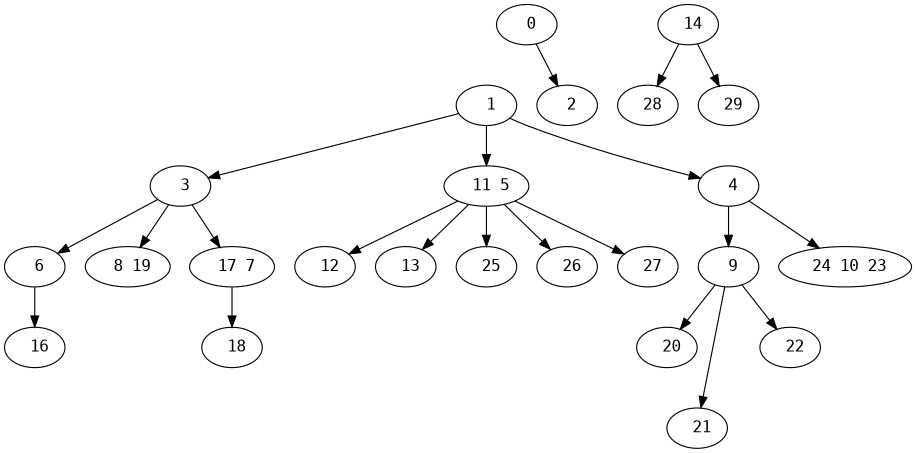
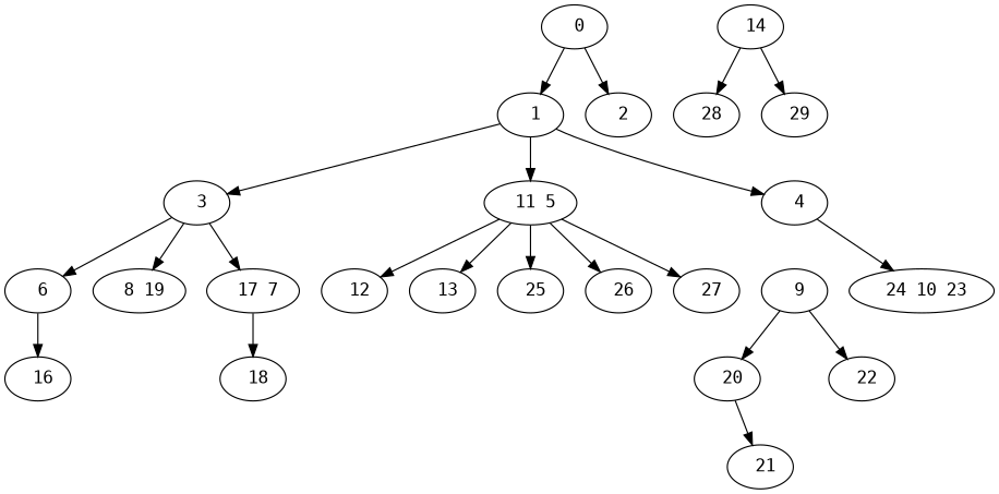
  digraph {
    fontname="DejaVu Sans Mono"
    node [fontname="DejaVu Sans Mono"]
    edge [fontname="DejaVu Sans Mono"]
    " 1"
    " 3"
    " 11 5"
    " 4"
    " 6"
    " 8 19"
    " 17 7"
    " 12"
    " 13"
    " 25"
    " 26"
    " 27"
    " 9"
    " 24 10 23"
    " 16"
    " 18"
    " 20"
    " 21"
    " 22"
    " 14"
    " 28"
    " 29"
    " 0"
    " 2"
    " 1" -> " 3"
    " 1" -> " 11 5"
    " 1" -> " 4"
    " 3" -> " 6"
    " 3" -> " 8 19"
    " 3" -> " 17 7"
    " 11 5" -> " 12"
    " 11 5" -> " 13"
    " 11 5" -> " 25"
    " 11 5" -> " 26"
    " 11 5" -> " 27"
-   " 4" -> " 9"
    " 4" -> " 24 10 23"
    " 6" -> " 16"
    " 17 7" -> " 18"
    " 9" -> " 20"
-   " 9" -> " 21"
+   " 20" -> " 21"
    " 9" -> " 22"
    " 14" -> " 28"
    " 14" -> " 29"
+   " 0" -> " 1"
    " 0" -> " 2"
  }
